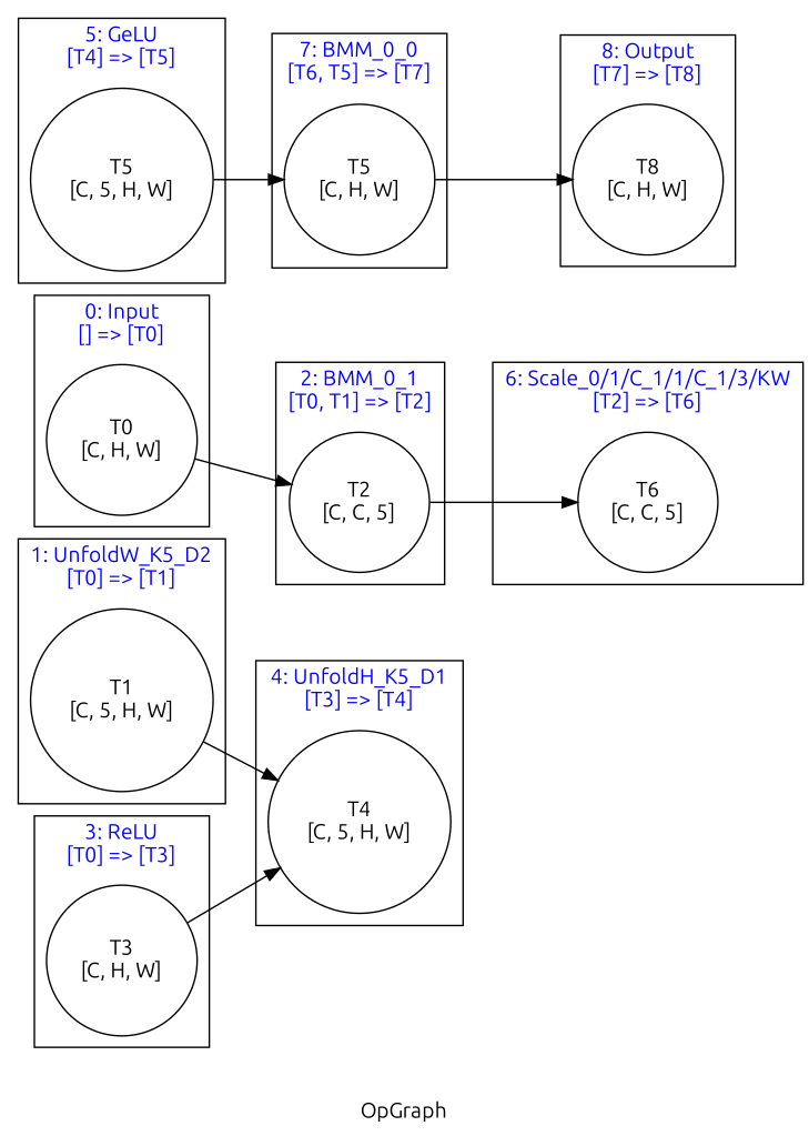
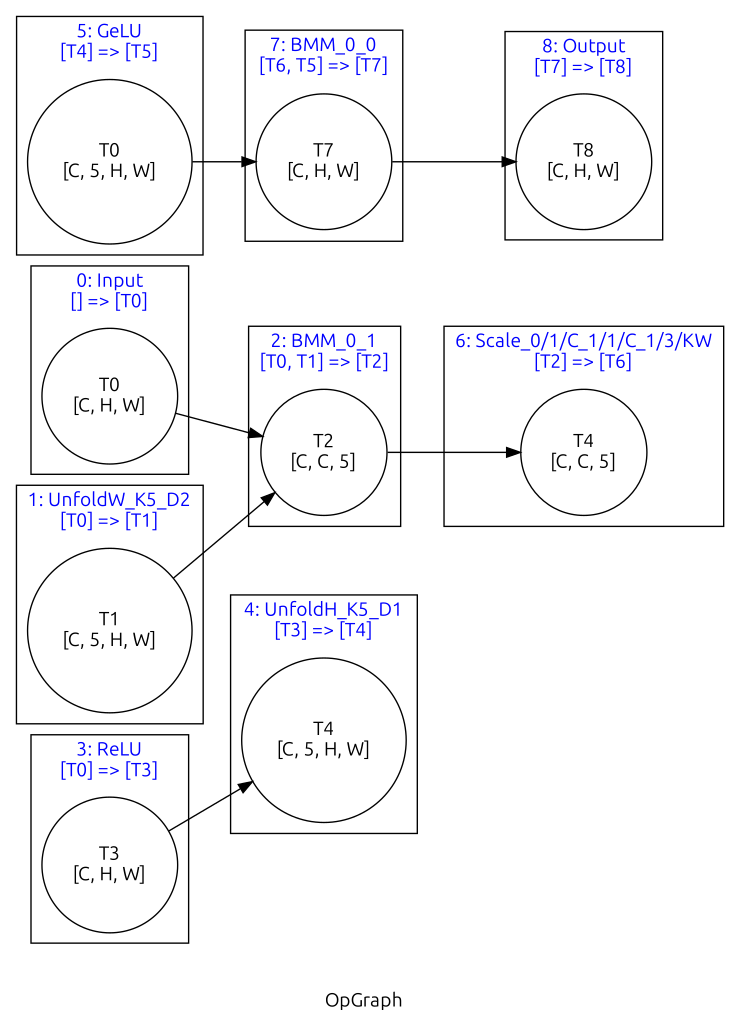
  digraph {
    fontname=Ubuntu
    label=OpGraph
    rankdir=LR
    node [color=black fontname=Ubuntu shape=circle]
    edge [fontname=Ubuntu]
    n1 [label="T0\n[C, H, W]"]
    n2 [label="T1\n[C, 5, H, W]"]
    n3 [label="T2\n[C, C, 5]"]
    n4 [label="T3\n[C, H, W]"]
    n5 [label="T4\n[C, 5, H, W]"]
-   n6 [label="T5\n[C, 5, H, W]"]
-   n7 [label="T6\n[C, C, 5]"]
-   n8 [label="T5\n[C, H, W]"]
+   n6 [label="T0\n[C, 5, H, W]"]
+   n7 [label="T4\n[C, C, 5]"]
+   n8 [label="T7\n[C, H, W]"]
    n9 [label="T8\n[C, H, W]"]
    subgraph sub_1 {
      n1
      n2
      n3
      n4
      n5
      n6
      n7
      n8
      n9
    }
    subgraph cluster_2 {
      fontcolor=blue
      label="0: Input\n[] => [T0]"
      n1
    }
    subgraph cluster_3 {
      fontcolor=blue
      label="1: UnfoldW_K5_D2\n[T0] => [T1]"
      n2
    }
    subgraph cluster_4 {
      fontcolor=blue
      label="2: BMM_0_1\n[T0, T1] => [T2]"
      n3
    }
    subgraph cluster_5 {
      fontcolor=blue
      label="4: UnfoldH_K5_D1\n[T3] => [T4]"
      n5
    }
    subgraph cluster_6 {
      fontcolor=blue
      label="3: ReLU\n[T0] => [T3]"
      n4
    }
    subgraph cluster_7 {
      fontcolor=blue
      label="5: GeLU\n[T4] => [T5]"
      n6
    }
    subgraph cluster_8 {
      fontcolor=blue
      label="6: Scale_0/1/C_1/1/C_1/3/KW\n[T2] => [T6]"
      n7
    }
    subgraph cluster_9 {
      fontcolor=blue
      label="7: BMM_0_0\n[T6, T5] => [T7]"
      n8
    }
    subgraph cluster_10 {
      fontcolor=blue
      label="8: Output\n[T7] => [T8]"
      n9
    }
    n1 -> n3
-   n2 -> n5
+   n2 -> n3
    n3 -> n7
    n4 -> n5
    n6 -> n8
    n8 -> n9
  }
